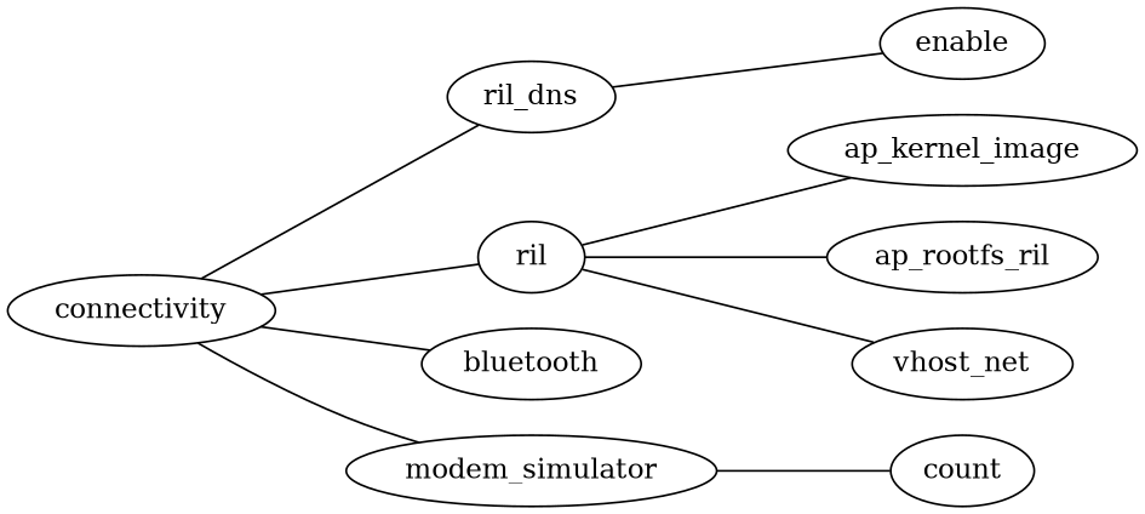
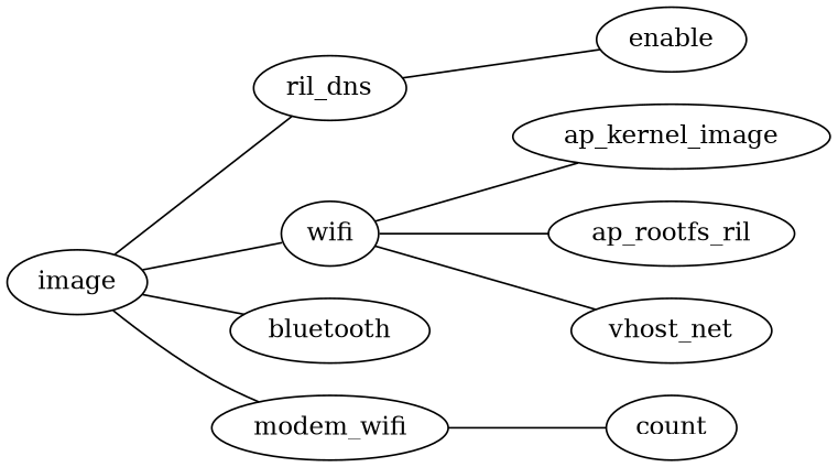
  graph {
    rankdir=LR
-   connectivity
+   connectivity [label=image]
    ril_dns
-   wifi [label=ril]
+   wifi
    bluetooth
-   modem_simulator
+   modem_simulator [label=modem_wifi]
    enable
    ap_kernel_image
    n8 [label=ap_rootfs_ril]
    vhost_net
    count
    connectivity -- ril_dns
    connectivity -- wifi
    connectivity -- bluetooth
    connectivity -- modem_simulator
    ril_dns -- enable
    wifi -- ap_kernel_image
    wifi -- n8
    wifi -- vhost_net
    modem_simulator -- count
  }
